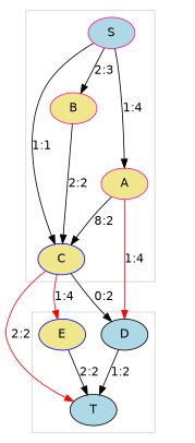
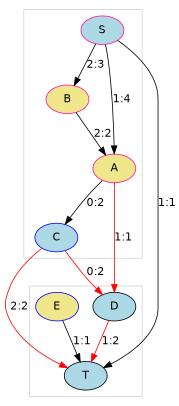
  digraph {
    fontname="DejaVu Sans"
    node [color=deeppink fillcolor=lightblue fontname="DejaVu Sans" style=filled]
    edge [color=black fontname="DejaVu Sans"]
    A [fillcolor=khaki]
    B [fillcolor=khaki]
-   C [color=blue fillcolor=khaki]
+   C [color=blue]
    S [rank=source]
    D [color=black]
    E [color=blue fillcolor=khaki]
    T [color=black rank=sink]
    subgraph cluster_1 {
      color=lightgray
      A
      B
      C
      S
    }
    subgraph cluster_2 {
      color=lightgray
      D
      E
      T
    }
-   A -> C [label="8:2"]
-   A -> D [color=red label="1:4"]
-   B -> C [label="2:2"]
-   C -> D [label="0:2"]
-   C -> E [color=red label="1:4"]
+   A -> C [label="0:2"]
+   A -> D [color=red label="1:1"]
+   B -> A [label="2:2"]
+   C -> D [color=red label="0:2"]
    C -> T [color=red label="2:2"]
    S -> A [label="1:4"]
    S -> B [label="2:3"]
-   S -> C [label="1:1"]
-   D -> T [label="1:2"]
-   E -> T [label="2:2"]
+   S -> T [label="1:1"]
+   D -> T [color=red label="1:2"]
+   E -> T [label="1:1"]
  }
